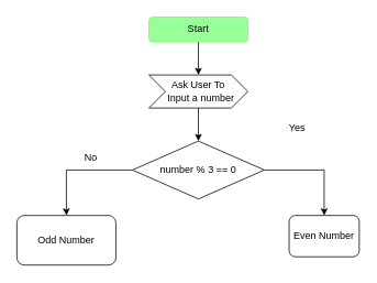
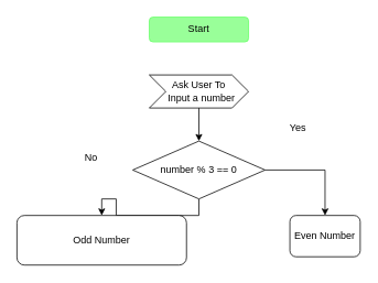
  <mxCell id="0" />
  <mxCell id="1" parent="0" />
- <mxCell id="2" value="" style="edgeStyle=orthogonalEdgeStyle;rounded=0;orthogonalLoop=1;jettySize=auto;html=1;" edge="1" parent="1" source="3" target="13"><mxGeometry relative="1" as="geometry" /></mxCell>
  <mxCell id="3" value="Start" style="rounded=1;whiteSpace=wrap;html=1;fillColor=#99FF99;strokeColor=#66FF66;" parent="1" vertex="1"><mxGeometry x="180" y="20" width="120" height="30" as="geometry" /></mxCell>
  <mxCell id="4" style="edgeStyle=orthogonalEdgeStyle;rounded=0;orthogonalLoop=1;jettySize=auto;html=1;exitX=0.5;exitY=1;exitDx=0;exitDy=0;" parent="1" source="3" target="3" edge="1"><mxGeometry relative="1" as="geometry" /></mxCell>
  <mxCell id="5" style="edgeStyle=orthogonalEdgeStyle;rounded=0;orthogonalLoop=1;jettySize=auto;html=1;" parent="1" source="7" target="8" edge="1"><mxGeometry relative="1" as="geometry" /></mxCell>
  <mxCell id="6" style="edgeStyle=orthogonalEdgeStyle;rounded=0;orthogonalLoop=1;jettySize=auto;html=1;exitX=1;exitY=0.5;exitDx=0;exitDy=0;" parent="1" source="7" target="9" edge="1"><mxGeometry relative="1" as="geometry" /></mxCell>
  <mxCell id="7" value="number % 3 == 0" style="rhombus;whiteSpace=wrap;html=1;strokeColor=#000000;fillColor=#FFFFFF;" parent="1" vertex="1"><mxGeometry x="160" y="170" width="160" height="70" as="geometry" /></mxCell>
- <mxCell id="8" value="Odd Number" style="rounded=1;whiteSpace=wrap;html=1;strokeColor=#000000;fillColor=#FFFFFF;" parent="1" vertex="1"><mxGeometry x="20" y="260" width="120" height="60" as="geometry" /></mxCell>
+ <mxCell id="8" value="Odd Number" style="rounded=1;whiteSpace=wrap;html=1;strokeColor=#000000;fillColor=#FFFFFF;" parent="1" vertex="1"><mxGeometry x="20" y="260" width="205" height="60" as="geometry" /></mxCell>
  <mxCell id="9" value="Even Number" style="rounded=1;whiteSpace=wrap;html=1;strokeColor=#000000;fillColor=#FFFFFF;" parent="1" vertex="1"><mxGeometry x="350" y="260" width="85" height="50" as="geometry" /></mxCell>
  <mxCell id="10" value="No" style="text;html=1;strokeColor=none;fillColor=none;align=center;verticalAlign=middle;whiteSpace=wrap;rounded=0;" parent="1" vertex="1"><mxGeometry x="90" y="180" width="40" height="20" as="geometry" /></mxCell>
  <mxCell id="11" value="Yes" style="text;html=1;strokeColor=none;fillColor=none;align=center;verticalAlign=middle;whiteSpace=wrap;rounded=0;" parent="1" vertex="1"><mxGeometry x="340" y="145" width="40" height="20" as="geometry" /></mxCell>
  <mxCell id="12" value="" style="edgeStyle=orthogonalEdgeStyle;rounded=0;orthogonalLoop=1;jettySize=auto;html=1;exitX=0.5;exitY=1;exitDx=0;exitDy=0;" edge="1" parent="1" source="13" target="7"><mxGeometry relative="1" as="geometry"><mxPoint x="240" y="150" as="sourcePoint" /></mxGeometry></mxCell>
  <mxCell id="13" value="Ask User To&lt;br&gt;&amp;nbsp; Input a number" style="shape=step;perimeter=stepPerimeter;whiteSpace=wrap;html=1;fixedSize=1;" vertex="1" parent="1"><mxGeometry x="180" y="90" width="120" height="40" as="geometry" /></mxCell>
